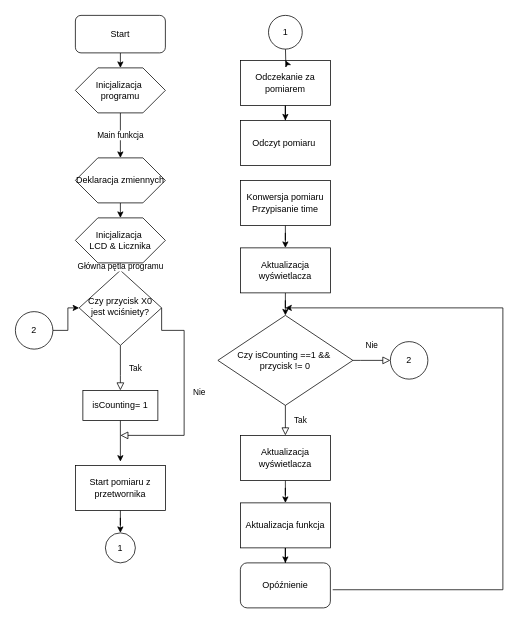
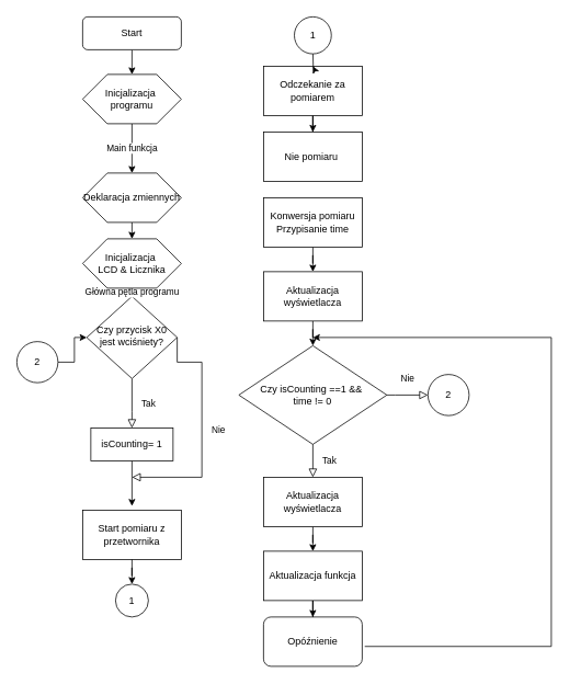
  <mxCell id="0" />
  <mxCell id="1" parent="0" />
  <mxCell id="2" style="edgeStyle=orthogonalEdgeStyle;rounded=0;orthogonalLoop=1;jettySize=auto;html=1;exitX=0.5;exitY=1;exitDx=0;exitDy=0;entryX=0.5;entryY=0;entryDx=0;entryDy=0;" edge="1" parent="1" source="3" target="7"><mxGeometry relative="1" as="geometry" /></mxCell>
- <mxCell id="3" value="Start" style="rounded=1;whiteSpace=wrap;html=1;fontSize=12;glass=0;strokeWidth=1;shadow=0;" parent="1" vertex="1"><mxGeometry x="100" y="20" width="120" height="50" as="geometry" /></mxCell>
+ <mxCell id="3" value="Start" style="rounded=1;whiteSpace=wrap;html=1;fontSize=12;glass=0;strokeWidth=1;shadow=0;" parent="1" vertex="1"><mxGeometry x="100" y="20" width="120" height="40" as="geometry" /></mxCell>
  <mxCell id="4" value="Tak" style="rounded=0;html=1;jettySize=auto;orthogonalLoop=1;fontSize=11;endArrow=block;endFill=0;endSize=8;strokeWidth=1;shadow=0;labelBackgroundColor=none;edgeStyle=orthogonalEdgeStyle;exitX=0.5;exitY=1;exitDx=0;exitDy=0;entryX=0.5;entryY=0;entryDx=0;entryDy=0;" parent="1" source="5" target="13" edge="1"><mxGeometry y="20" relative="1" as="geometry"><mxPoint as="offset" /><mxPoint x="155" y="520" as="targetPoint" /><Array as="points"><mxPoint x="160" y="500" /><mxPoint x="160" y="500" /></Array></mxGeometry></mxCell>
  <mxCell id="5" value="Czy przycisk X0 jest wciśniety?" style="rhombus;whiteSpace=wrap;html=1;shadow=0;fontFamily=Helvetica;fontSize=12;align=center;strokeWidth=1;spacing=6;spacingTop=-4;" parent="1" vertex="1"><mxGeometry x="105" y="360" width="110" height="100" as="geometry" /></mxCell>
  <mxCell id="6" value="Main funkcja" style="edgeStyle=orthogonalEdgeStyle;rounded=0;orthogonalLoop=1;jettySize=auto;html=1;exitX=0.5;exitY=1;exitDx=0;exitDy=0;" edge="1" parent="1" source="7"><mxGeometry relative="1" as="geometry"><mxPoint x="160" y="210" as="targetPoint" /></mxGeometry></mxCell>
  <mxCell id="7" value="Inicjalizacja&amp;nbsp;&lt;br&gt;programu" style="shape=hexagon;perimeter=hexagonPerimeter2;whiteSpace=wrap;html=1;" vertex="1" parent="1"><mxGeometry x="100" y="90" width="120" height="60" as="geometry" /></mxCell>
  <mxCell id="8" value="Główna pętla programu" style="edgeStyle=orthogonalEdgeStyle;rounded=0;orthogonalLoop=1;jettySize=auto;html=1;exitX=0.5;exitY=1;exitDx=0;exitDy=0;entryX=0.5;entryY=0;entryDx=0;entryDy=0;" edge="1" parent="1" source="9" target="5"><mxGeometry relative="1" as="geometry" /></mxCell>
  <mxCell id="9" value="Inicjalizacja&amp;nbsp;&lt;br&gt;LCD &amp;amp; Licznika" style="shape=hexagon;perimeter=hexagonPerimeter2;whiteSpace=wrap;html=1;" vertex="1" parent="1"><mxGeometry x="100" y="290" width="120" height="60" as="geometry" /></mxCell>
  <mxCell id="10" style="edgeStyle=orthogonalEdgeStyle;rounded=0;orthogonalLoop=1;jettySize=auto;html=1;exitX=0.5;exitY=1;exitDx=0;exitDy=0;entryX=0.5;entryY=0;entryDx=0;entryDy=0;" edge="1" parent="1" source="11" target="9"><mxGeometry relative="1" as="geometry" /></mxCell>
  <mxCell id="11" value="Deklaracja zmiennych" style="shape=hexagon;perimeter=hexagonPerimeter2;whiteSpace=wrap;html=1;" vertex="1" parent="1"><mxGeometry x="100" y="210" width="120" height="60" as="geometry" /></mxCell>
  <mxCell id="12" value="" style="edgeStyle=orthogonalEdgeStyle;rounded=0;orthogonalLoop=1;jettySize=auto;html=1;" edge="1" parent="1" source="13"><mxGeometry relative="1" as="geometry"><mxPoint x="160" y="615" as="targetPoint" /></mxGeometry></mxCell>
  <mxCell id="13" value="isCounting= 1" style="rounded=0;whiteSpace=wrap;html=1;" vertex="1" parent="1"><mxGeometry x="110" y="520" width="100" height="40" as="geometry" /></mxCell>
  <mxCell id="14" value="Nie" style="rounded=0;html=1;jettySize=auto;orthogonalLoop=1;fontSize=11;endArrow=block;endFill=0;endSize=8;strokeWidth=1;shadow=0;labelBackgroundColor=none;edgeStyle=orthogonalEdgeStyle;exitX=1;exitY=0.5;exitDx=0;exitDy=0;" edge="1" parent="1" source="5"><mxGeometry x="-0.0" y="20" relative="1" as="geometry"><mxPoint as="offset" /><mxPoint x="215" y="560" as="sourcePoint" /><mxPoint x="160" y="580" as="targetPoint" /><Array as="points"><mxPoint x="245" y="440" /><mxPoint x="245" y="580" /></Array></mxGeometry></mxCell>
  <mxCell id="15" value="" style="edgeStyle=orthogonalEdgeStyle;rounded=0;orthogonalLoop=1;jettySize=auto;html=1;" edge="1" parent="1" source="16" target="17"><mxGeometry relative="1" as="geometry" /></mxCell>
  <mxCell id="16" value="Odczekanie za pomiarem" style="rounded=0;whiteSpace=wrap;html=1;" vertex="1" parent="1"><mxGeometry x="320" y="80" width="120" height="60" as="geometry" /></mxCell>
- <mxCell id="17" value="Odczyt pomiaru&amp;nbsp;" style="rounded=0;whiteSpace=wrap;html=1;" vertex="1" parent="1"><mxGeometry x="320" y="160" width="120" height="60" as="geometry" /></mxCell>
+ <mxCell id="17" value="Nie pomiaru&amp;nbsp;" style="rounded=0;whiteSpace=wrap;html=1;" vertex="1" parent="1"><mxGeometry x="320" y="160" width="120" height="60" as="geometry" /></mxCell>
  <mxCell id="18" value="" style="edgeStyle=orthogonalEdgeStyle;rounded=0;orthogonalLoop=1;jettySize=auto;html=1;" edge="1" parent="1" target="16"><mxGeometry relative="1" as="geometry"><mxPoint x="380" y="60" as="sourcePoint" /></mxGeometry></mxCell>
  <mxCell id="19" value="&lt;span&gt;Start pomiaru z przetwornika&lt;/span&gt;" style="rounded=0;whiteSpace=wrap;html=1;" vertex="1" parent="1"><mxGeometry x="100" y="620" width="120" height="60" as="geometry" /></mxCell>
  <mxCell id="20" value="" style="edgeStyle=orthogonalEdgeStyle;rounded=0;orthogonalLoop=1;jettySize=auto;html=1;" edge="1" parent="1" source="21" target="23"><mxGeometry relative="1" as="geometry" /></mxCell>
  <mxCell id="21" value="Konwersja pomiaru&lt;br&gt;Przypisanie time" style="rounded=0;whiteSpace=wrap;html=1;" vertex="1" parent="1"><mxGeometry x="320" y="240" width="120" height="60" as="geometry" /></mxCell>
  <mxCell id="22" value="" style="edgeStyle=orthogonalEdgeStyle;rounded=0;orthogonalLoop=1;jettySize=auto;html=1;" edge="1" parent="1" source="23" target="27"><mxGeometry relative="1" as="geometry" /></mxCell>
  <mxCell id="23" value="Aktualizacja wyświetlacza" style="rounded=0;whiteSpace=wrap;html=1;" vertex="1" parent="1"><mxGeometry x="320" y="330" width="120" height="60" as="geometry" /></mxCell>
  <mxCell id="24" value="1" style="ellipse;whiteSpace=wrap;html=1;aspect=fixed;" vertex="1" parent="1"><mxGeometry x="140" y="710" width="40" height="40" as="geometry" /></mxCell>
  <mxCell id="25" value="" style="edgeStyle=orthogonalEdgeStyle;rounded=0;orthogonalLoop=1;jettySize=auto;html=1;" edge="1" parent="1" source="19" target="24"><mxGeometry relative="1" as="geometry"><mxPoint x="160" y="680" as="sourcePoint" /><mxPoint x="160" y="760" as="targetPoint" /></mxGeometry></mxCell>
  <mxCell id="26" value="1" style="ellipse;whiteSpace=wrap;html=1;aspect=fixed;" vertex="1" parent="1"><mxGeometry x="357.5" y="20" width="45" height="45" as="geometry" /></mxCell>
- <mxCell id="27" value="Czy isCounting ==1 &amp;amp;&amp;amp;&amp;nbsp;&lt;br&gt;przycisk != 0" style="rhombus;whiteSpace=wrap;html=1;" vertex="1" parent="1"><mxGeometry x="290" y="420" width="180" height="120" as="geometry" /></mxCell>
+ <mxCell id="27" value="Czy isCounting ==1 &amp;amp;&amp;amp;&amp;nbsp;&lt;br&gt;time != 0" style="rhombus;whiteSpace=wrap;html=1;" vertex="1" parent="1"><mxGeometry x="290" y="420" width="180" height="120" as="geometry" /></mxCell>
  <mxCell id="28" value="2" style="ellipse;whiteSpace=wrap;html=1;aspect=fixed;" vertex="1" parent="1"><mxGeometry x="520" y="455" width="50" height="50" as="geometry" /></mxCell>
  <mxCell id="29" style="edgeStyle=orthogonalEdgeStyle;rounded=0;orthogonalLoop=1;jettySize=auto;html=1;exitX=1;exitY=0.5;exitDx=0;exitDy=0;entryX=0;entryY=0.5;entryDx=0;entryDy=0;" edge="1" parent="1" source="30" target="5"><mxGeometry relative="1" as="geometry" /></mxCell>
  <mxCell id="30" value="2" style="ellipse;whiteSpace=wrap;html=1;aspect=fixed;" vertex="1" parent="1"><mxGeometry x="20" y="415" width="50" height="50" as="geometry" /></mxCell>
  <mxCell id="31" value="Nie" style="rounded=0;html=1;jettySize=auto;orthogonalLoop=1;fontSize=11;endArrow=block;endFill=0;endSize=8;strokeWidth=1;shadow=0;labelBackgroundColor=none;edgeStyle=orthogonalEdgeStyle;exitX=1;exitY=0.5;exitDx=0;exitDy=0;entryX=0;entryY=0.5;entryDx=0;entryDy=0;" edge="1" parent="1" source="27" target="28"><mxGeometry x="-0.0" y="20" relative="1" as="geometry"><mxPoint as="offset" /><mxPoint x="225" y="450" as="sourcePoint" /><mxPoint x="480" y="480" as="targetPoint" /><Array as="points"><mxPoint x="480" y="480" /><mxPoint x="480" y="480" /></Array></mxGeometry></mxCell>
  <mxCell id="32" value="Tak" style="rounded=0;html=1;jettySize=auto;orthogonalLoop=1;fontSize=11;endArrow=block;endFill=0;endSize=8;strokeWidth=1;shadow=0;labelBackgroundColor=none;edgeStyle=orthogonalEdgeStyle;exitX=0.5;exitY=1;exitDx=0;exitDy=0;" edge="1" parent="1" source="27"><mxGeometry y="20" relative="1" as="geometry"><mxPoint as="offset" /><mxPoint x="170" y="500" as="sourcePoint" /><mxPoint x="380" y="580" as="targetPoint" /><Array as="points"><mxPoint x="380" y="570" /><mxPoint x="380" y="570" /></Array></mxGeometry></mxCell>
  <mxCell id="33" value="" style="edgeStyle=orthogonalEdgeStyle;rounded=0;orthogonalLoop=1;jettySize=auto;html=1;" edge="1" parent="1" source="34" target="36"><mxGeometry relative="1" as="geometry" /></mxCell>
  <mxCell id="34" value="Aktualizacja wyświetlacza" style="rounded=0;whiteSpace=wrap;html=1;" vertex="1" parent="1"><mxGeometry x="320" y="580" width="120" height="60" as="geometry" /></mxCell>
  <mxCell id="35" value="" style="edgeStyle=orthogonalEdgeStyle;rounded=0;orthogonalLoop=1;jettySize=auto;html=1;" edge="1" parent="1" source="36" target="38"><mxGeometry relative="1" as="geometry" /></mxCell>
  <mxCell id="36" value="Aktualizacja funkcja" style="rounded=0;whiteSpace=wrap;html=1;" vertex="1" parent="1"><mxGeometry x="320" y="670" width="120" height="60" as="geometry" /></mxCell>
  <mxCell id="37" style="edgeStyle=elbowEdgeStyle;rounded=0;orthogonalLoop=1;jettySize=auto;html=1;exitX=1.026;exitY=0.597;exitDx=0;exitDy=0;exitPerimeter=0;" edge="1" parent="1" source="38"><mxGeometry relative="1" as="geometry"><mxPoint x="380" y="410" as="targetPoint" /><Array as="points"><mxPoint x="670" y="650" /></Array></mxGeometry></mxCell>
  <mxCell id="38" value="Opóźnienie" style="whiteSpace=wrap;html=1;rounded=1;" vertex="1" parent="1"><mxGeometry x="320" y="750" width="120" height="60" as="geometry" /></mxCell>
